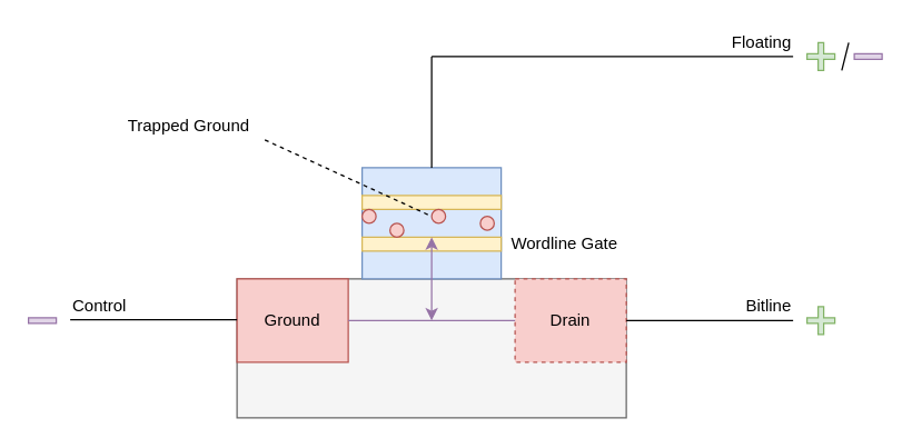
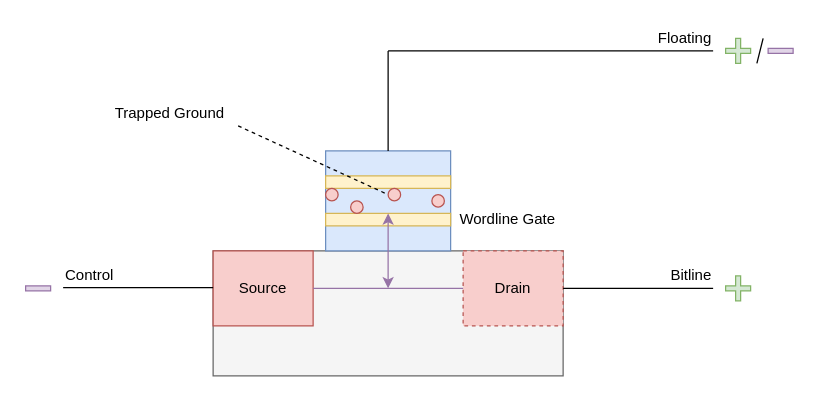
  <mxCell id="0" />
  <mxCell id="1" parent="0" />
  <mxCell id="2" value="" style="rounded=0;whiteSpace=wrap;html=1;fillColor=#f5f5f5;strokeColor=#666666;fontColor=#333333;" vertex="1" parent="1"><mxGeometry x="170" y="200" width="280" height="100" as="geometry" /></mxCell>
- <mxCell id="3" value="Ground" style="rounded=0;whiteSpace=wrap;html=1;fillColor=#f8cecc;strokeColor=#b85450;" vertex="1" parent="1"><mxGeometry x="170" y="200" width="80" height="60" as="geometry" /></mxCell>
+ <mxCell id="3" value="Source" style="rounded=0;whiteSpace=wrap;html=1;fillColor=#f8cecc;strokeColor=#b85450;" vertex="1" parent="1"><mxGeometry x="170" y="200" width="80" height="60" as="geometry" /></mxCell>
  <mxCell id="4" value="Drain" style="rounded=0;whiteSpace=wrap;html=1;fillColor=#f8cecc;strokeColor=#b85450;dashed=1;" vertex="1" parent="1"><mxGeometry x="370" y="200" width="80" height="60" as="geometry" /></mxCell>
  <mxCell id="5" value="" style="endArrow=none;html=1;exitX=1;exitY=0.5;exitDx=0;exitDy=0;" edge="1" parent="1" source="4"><mxGeometry width="50" height="50" relative="1" as="geometry"><mxPoint x="520" y="250" as="sourcePoint" /><mxPoint x="570" y="230" as="targetPoint" /></mxGeometry></mxCell>
  <mxCell id="6" value="" style="rounded=0;whiteSpace=wrap;html=1;fillColor=#dae8fc;strokeColor=#6c8ebf;" vertex="1" parent="1"><mxGeometry x="260" y="120" width="100" height="80" as="geometry" /></mxCell>
  <mxCell id="7" value="" style="rounded=0;whiteSpace=wrap;html=1;fillColor=#fff2cc;strokeColor=#d6b656;" vertex="1" parent="1"><mxGeometry x="260" y="170" width="100" height="10" as="geometry" /></mxCell>
  <mxCell id="8" style="edgeStyle=orthogonalEdgeStyle;rounded=0;orthogonalLoop=1;jettySize=auto;html=1;exitX=0.5;exitY=1;exitDx=0;exitDy=0;" edge="1" parent="1" source="2" target="2"><mxGeometry relative="1" as="geometry" /></mxCell>
  <mxCell id="9" value="" style="rounded=0;whiteSpace=wrap;html=1;fillColor=#fff2cc;strokeColor=#d6b656;" vertex="1" parent="1"><mxGeometry x="260" y="140" width="100" height="10" as="geometry" /></mxCell>
  <mxCell id="10" value="" style="endArrow=none;html=1;exitX=0.5;exitY=0;exitDx=0;exitDy=0;" edge="1" parent="1" source="6"><mxGeometry width="50" height="50" relative="1" as="geometry"><mxPoint x="290" y="120" as="sourcePoint" /><mxPoint x="310" y="40" as="targetPoint" /></mxGeometry></mxCell>
  <mxCell id="11" value="" style="endArrow=none;html=1;" edge="1" parent="1"><mxGeometry width="50" height="50" relative="1" as="geometry"><mxPoint x="310" y="40" as="sourcePoint" /><mxPoint x="570" y="40" as="targetPoint" /></mxGeometry></mxCell>
  <mxCell id="12" value="Floating" style="text;html=1;align=right;verticalAlign=middle;resizable=0;points=[];autosize=1;strokeColor=none;" vertex="1" parent="1"><mxGeometry x="510" y="20" width="60" height="20" as="geometry" /></mxCell>
  <mxCell id="13" value="Bitline" style="text;html=1;align=right;verticalAlign=middle;resizable=0;points=[];autosize=1;strokeColor=none;" vertex="1" parent="1"><mxGeometry x="520" y="210" width="50" height="20" as="geometry" /></mxCell>
  <mxCell id="14" value="" style="endArrow=none;html=1;exitX=1;exitY=0.5;exitDx=0;exitDy=0;" edge="1" parent="1"><mxGeometry width="50" height="50" relative="1" as="geometry"><mxPoint x="50" y="229.43" as="sourcePoint" /><mxPoint x="170" y="229.43" as="targetPoint" /></mxGeometry></mxCell>
  <mxCell id="15" value="Control" style="text;html=1;align=left;verticalAlign=middle;resizable=0;points=[];autosize=1;strokeColor=none;" vertex="1" parent="1"><mxGeometry x="50" y="210" width="60" height="20" as="geometry" /></mxCell>
  <mxCell id="16" value="Wordline Gate" style="text;html=1;align=right;verticalAlign=middle;resizable=0;points=[];autosize=1;strokeColor=none;" vertex="1" parent="1"><mxGeometry x="355" y="165" width="90" height="20" as="geometry" /></mxCell>
  <mxCell id="17" value="" style="ellipse;whiteSpace=wrap;html=1;aspect=fixed;fillColor=#f8cecc;strokeColor=#b85450;" vertex="1" parent="1"><mxGeometry x="260" y="150" width="10" height="10" as="geometry" /></mxCell>
  <mxCell id="18" value="" style="ellipse;whiteSpace=wrap;html=1;aspect=fixed;fillColor=#f8cecc;strokeColor=#b85450;" vertex="1" parent="1"><mxGeometry x="280" y="160" width="10" height="10" as="geometry" /></mxCell>
  <mxCell id="19" value="" style="ellipse;whiteSpace=wrap;html=1;aspect=fixed;fillColor=#f8cecc;strokeColor=#b85450;" vertex="1" parent="1"><mxGeometry x="310" y="150" width="10" height="10" as="geometry" /></mxCell>
  <mxCell id="20" value="" style="ellipse;whiteSpace=wrap;html=1;aspect=fixed;fillColor=#f8cecc;strokeColor=#b85450;" vertex="1" parent="1"><mxGeometry x="345" y="155" width="10" height="10" as="geometry" /></mxCell>
  <mxCell id="21" value="" style="endArrow=none;dashed=1;html=1;entryX=0;entryY=0.5;entryDx=0;entryDy=0;" edge="1" parent="1" target="19"><mxGeometry width="50" height="50" relative="1" as="geometry"><mxPoint x="190" y="100" as="sourcePoint" /><mxPoint x="230" y="120" as="targetPoint" /></mxGeometry></mxCell>
  <mxCell id="22" value="Trapped Ground" style="text;html=1;align=center;verticalAlign=middle;resizable=0;points=[];autosize=1;strokeColor=none;" vertex="1" parent="1"><mxGeometry x="80" y="80" width="110" height="20" as="geometry" /></mxCell>
  <mxCell id="23" value="" style="endArrow=none;html=1;entryX=0;entryY=0.5;entryDx=0;entryDy=0;exitX=1;exitY=0.5;exitDx=0;exitDy=0;fillColor=#e1d5e7;strokeColor=#9673a6;" edge="1" parent="1" source="3" target="4"><mxGeometry width="50" height="50" relative="1" as="geometry"><mxPoint x="320" y="390" as="sourcePoint" /><mxPoint x="370" y="340" as="targetPoint" /><Array as="points" /></mxGeometry></mxCell>
  <mxCell id="24" value="" style="shape=cross;whiteSpace=wrap;html=1;fillColor=#d5e8d4;strokeColor=#82b366;" vertex="1" parent="1"><mxGeometry x="580" y="30" width="20" height="20" as="geometry" /></mxCell>
  <mxCell id="25" value="" style="shape=cross;whiteSpace=wrap;html=1;fillColor=#d5e8d4;strokeColor=#82b366;" vertex="1" parent="1"><mxGeometry x="580" y="220" width="20" height="20" as="geometry" /></mxCell>
  <mxCell id="26" value="" style="rounded=0;whiteSpace=wrap;html=1;fillColor=#e1d5e7;strokeColor=#9673a6;" vertex="1" parent="1"><mxGeometry x="20" y="228" width="20" height="4" as="geometry" /></mxCell>
  <mxCell id="27" value="" style="rounded=0;whiteSpace=wrap;html=1;fillColor=#e1d5e7;strokeColor=#9673a6;" vertex="1" parent="1"><mxGeometry x="614" y="38" width="20" height="4" as="geometry" /></mxCell>
  <mxCell id="28" value="" style="endArrow=none;html=1;" edge="1" parent="1"><mxGeometry width="50" height="50" relative="1" as="geometry"><mxPoint x="605" y="50" as="sourcePoint" /><mxPoint x="610" y="30" as="targetPoint" /></mxGeometry></mxCell>
  <mxCell id="29" value="" style="endArrow=classic;startArrow=classic;html=1;entryX=0.5;entryY=0;entryDx=0;entryDy=0;fillColor=#e1d5e7;strokeColor=#9673a6;" edge="1" parent="1" target="7"><mxGeometry width="50" height="50" relative="1" as="geometry"><mxPoint x="310" y="230" as="sourcePoint" /><mxPoint x="330" y="220" as="targetPoint" /></mxGeometry></mxCell>
